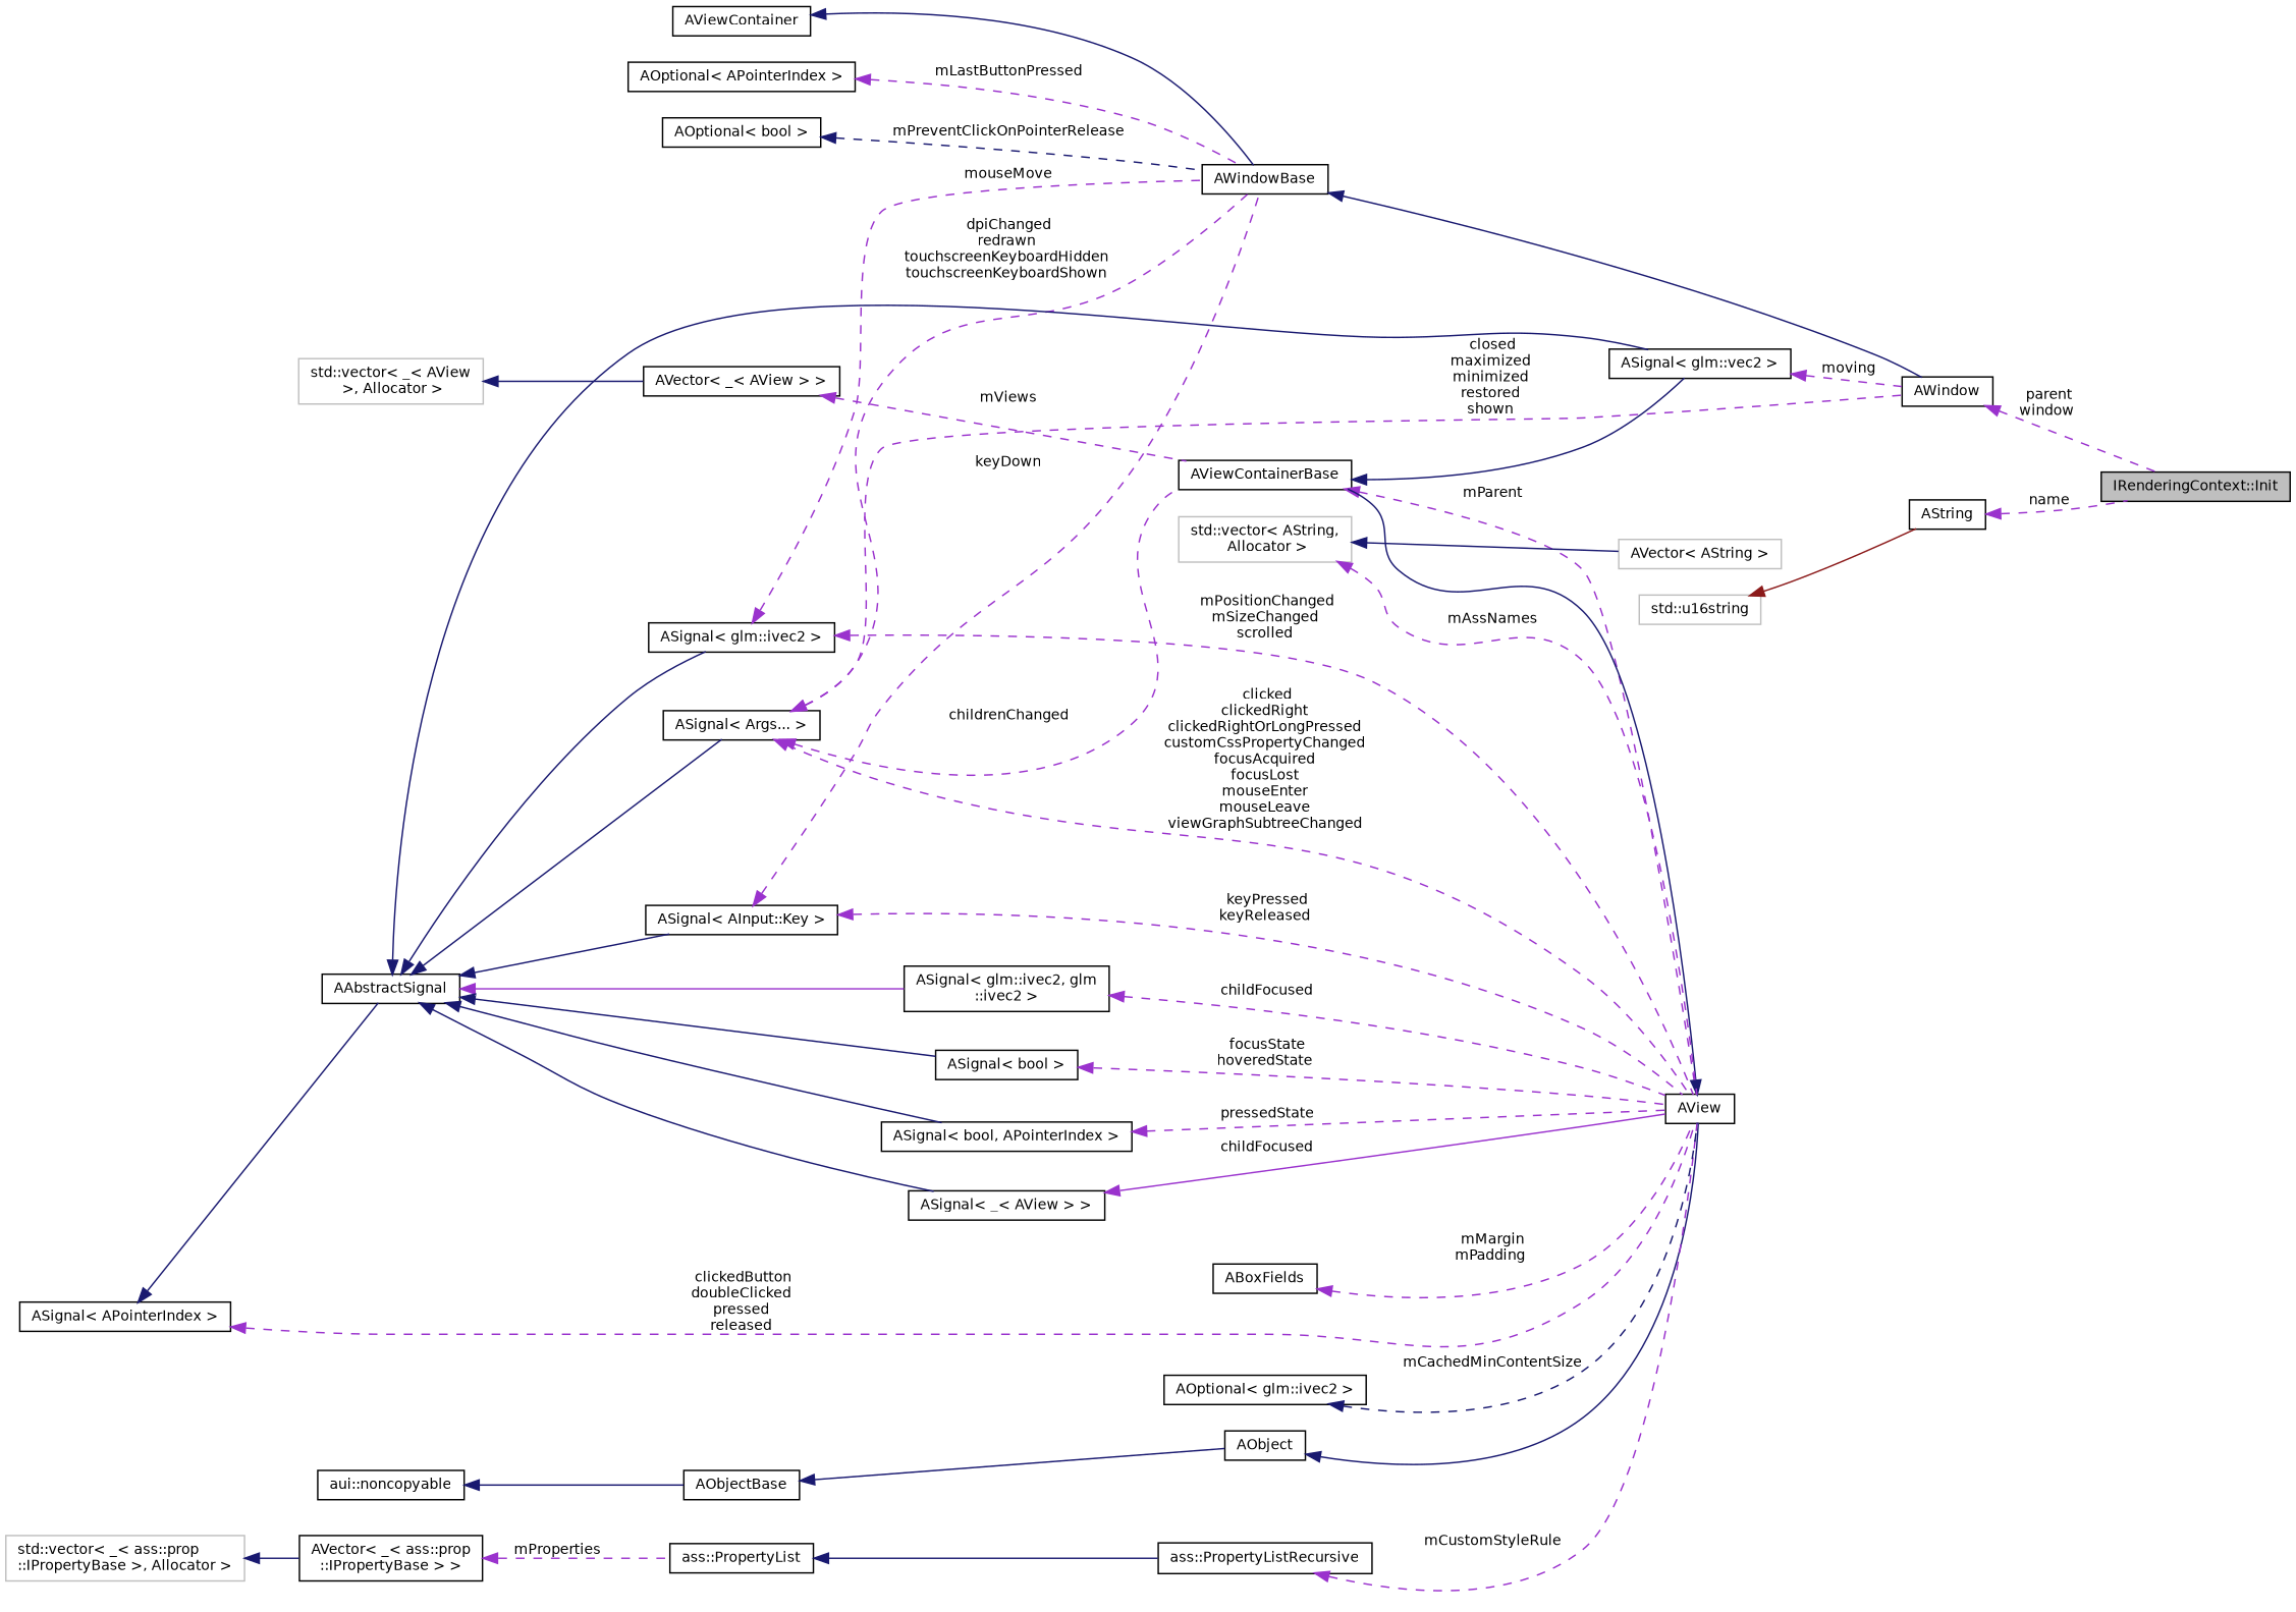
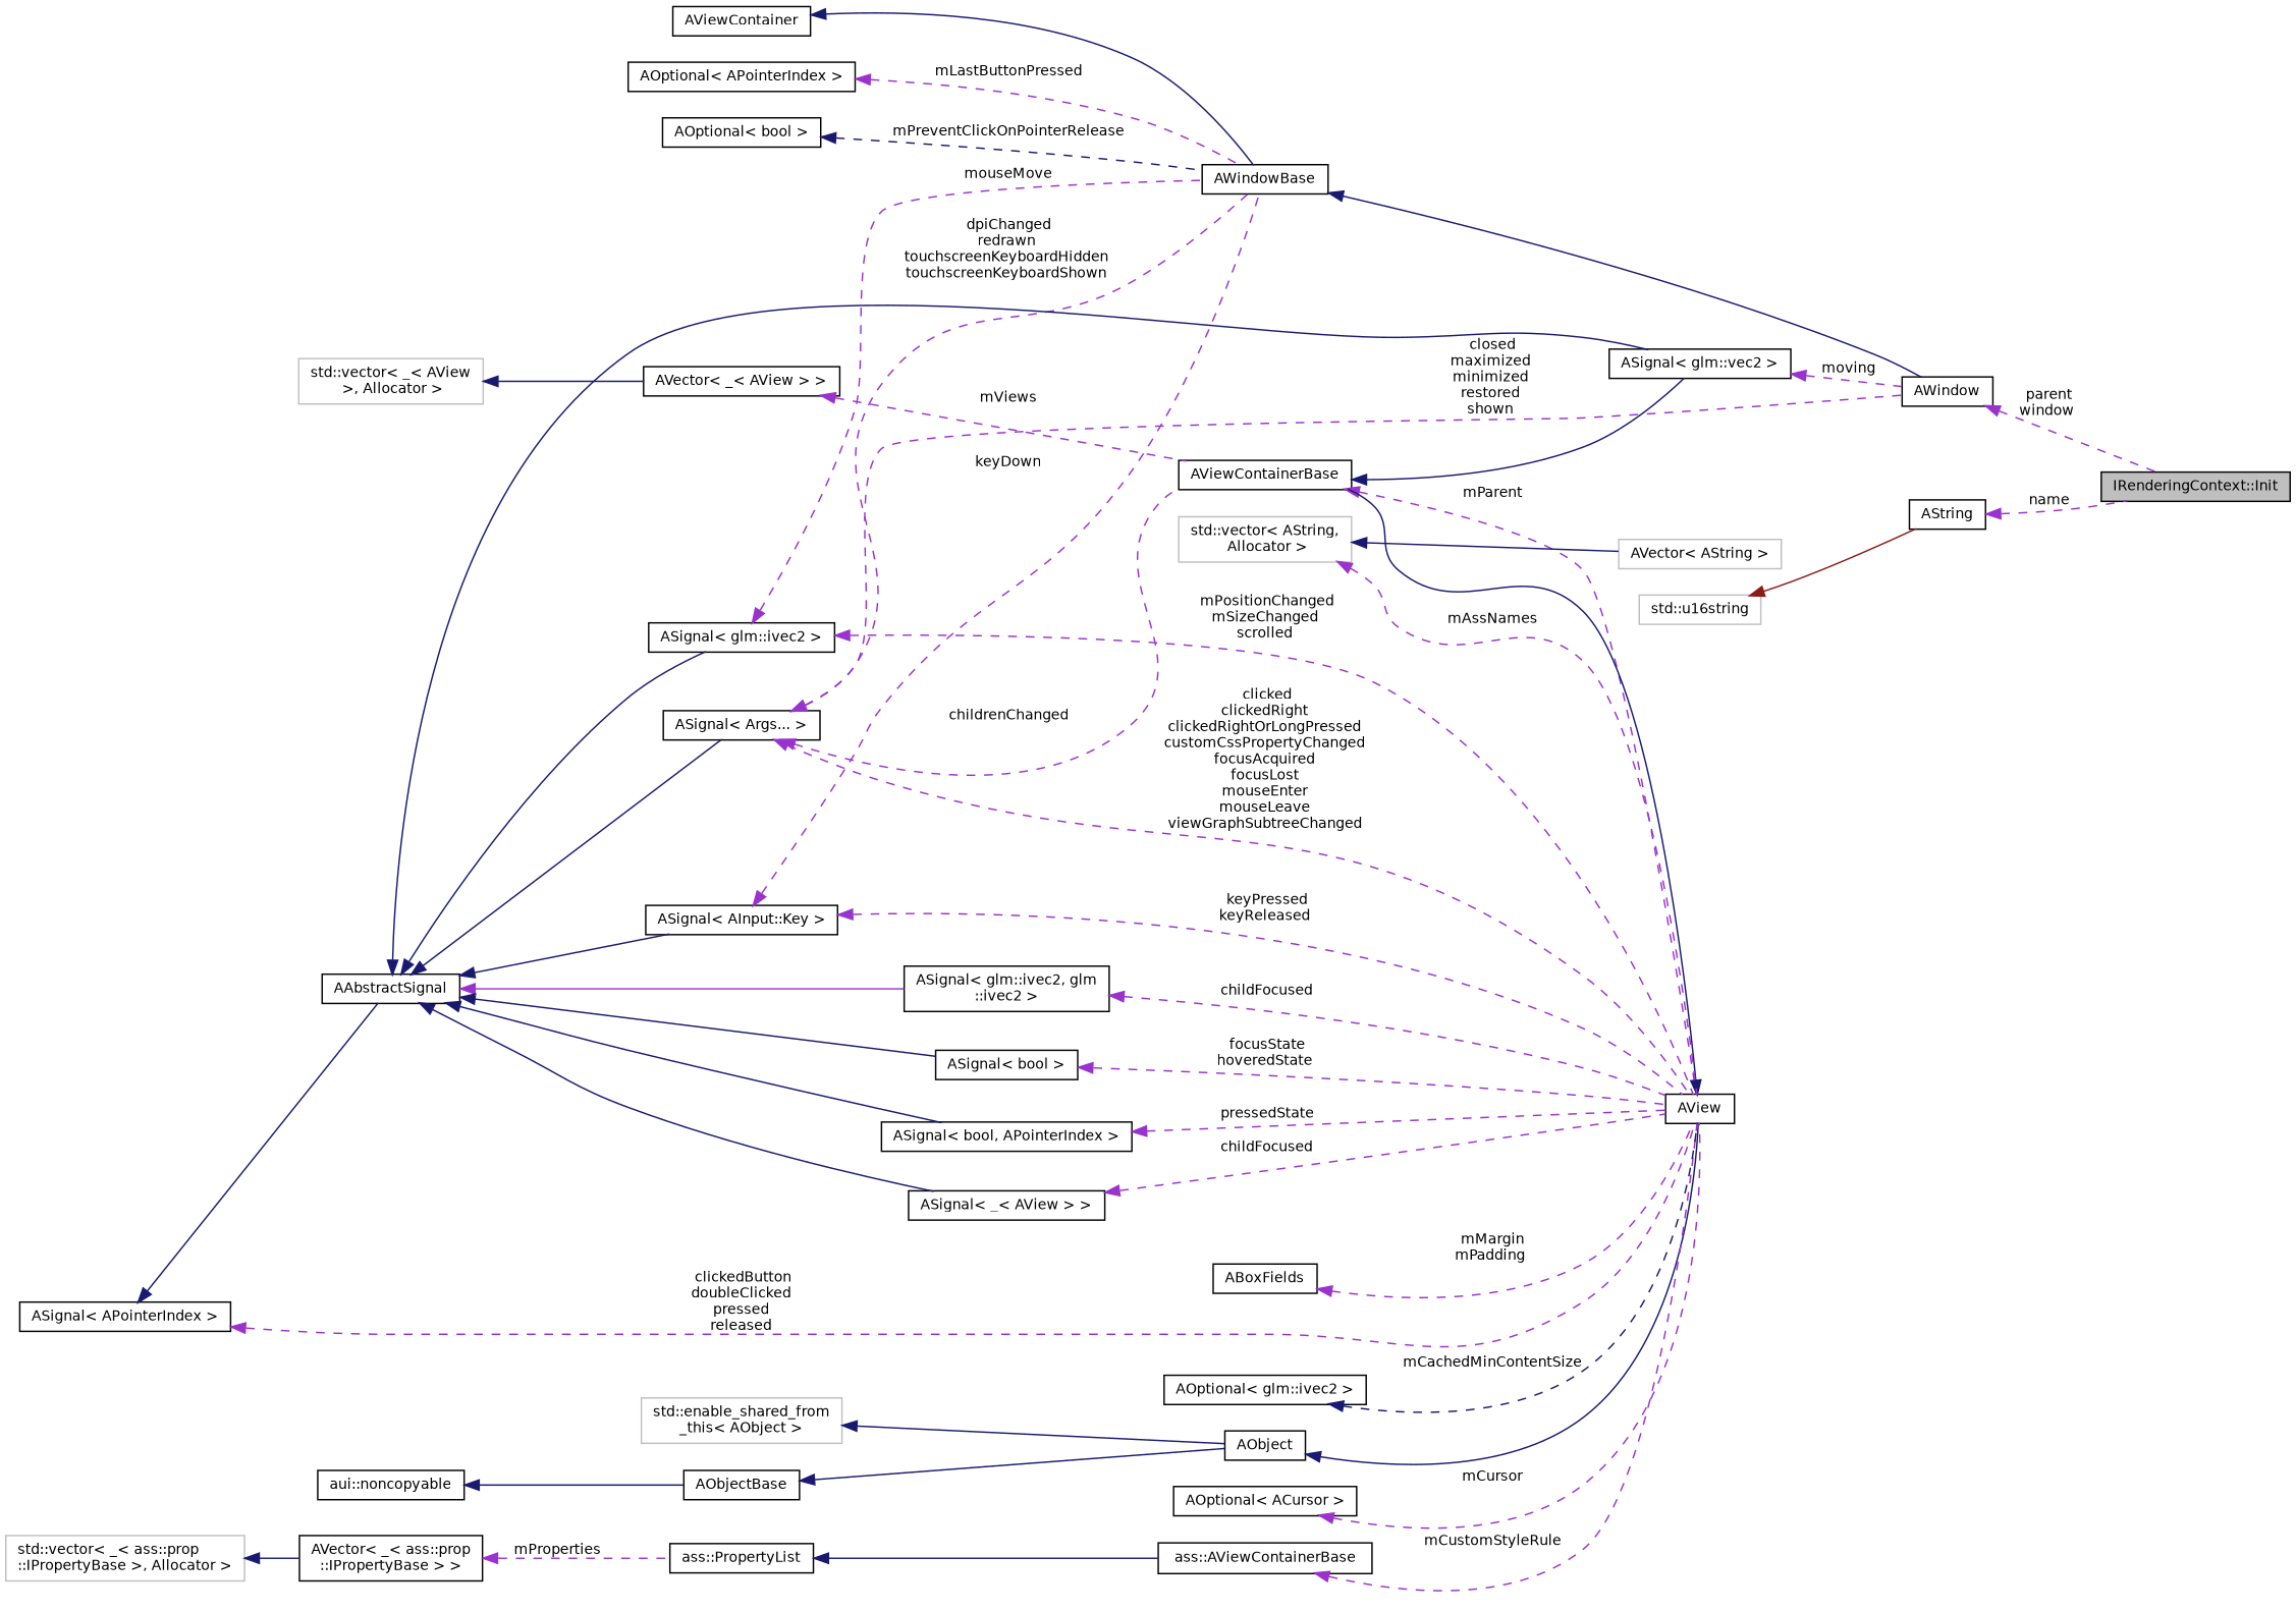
  digraph {
    rankdir=LR
    node [color=black fillcolor=white fontname=Helvetica fontsize=10 shape=record style=filled]
    edge [color=darkorchid3 dir=back fontname=Helvetica fontsize=10 labelfontname=Helvetica labelfontsize=10 style=dashed]
    n1 [fillcolor=grey75 fontcolor=black height=0.2 label="IRenderingContext::Init" width=0.4]
    n2 [height=0.2 label=AWindow width=0.4]
    n3 [height=0.2 label=AWindowBase width=0.4]
    n4 [height=0.2 label=AViewContainer width=0.4]
    n5 [height=0.2 label=AViewContainerBase width=0.4]
    n6 [height=0.2 label=AView width=0.4]
    n7 [height=0.2 label="ASignal\< glm::vec2 \>" width=0.4]
    n8 [height=0.2 label=AObject width=0.4]
    n9 [height=0.2 label=AObjectBase width=0.4]
    n10 [height=0.2 label="aui::noncopyable" width=0.4]
+   n11 [color=grey75 height=0.2 label="std::enable_shared_from\l_this\< AObject \>" width=0.4]
    n12 [color=grey75 height=0.2 label="AVector\< AString \>" width=0.4]
    n13 [color=grey75 height=0.2 label="std::vector\< AString,\l Allocator \>" width=0.4]
    n14 [height=0.2 label="ASignal\< Args... \>" width=0.4]
    n15 [height=0.2 label=AAbstractSignal width=0.4]
    n16 [height=0.2 label="ASignal\< _\< AView \> \>" width=0.4]
    n17 [height=0.2 label="ASignal\< AInput::Key \>" width=0.4]
    n18 [height=0.2 label="ASignal\< glm::ivec2, glm\l::ivec2 \>" width=0.4]
    n19 [height=0.2 label="ASignal\< glm::ivec2 \>" width=0.4]
    n20 [height=0.2 label="ASignal\< bool \>" width=0.4]
    n21 [height=0.2 label="ASignal\< bool, APointerIndex \>" width=0.4]
    n22 [height=0.2 label="ASignal\< APointerIndex \>" width=0.4]
-   n23 [height=0.2 label="ass::PropertyListRecursive" width=0.4]
+   n23 [height=0.2 label="ass::AViewContainerBase" width=0.4]
    n24 [height=0.2 label="ass::PropertyList" width=0.4]
    n25 [height=0.2 label="AVector\< _\< ass::prop\l::IPropertyBase \> \>" width=0.4]
    n26 [color=grey75 height=0.2 label="std::vector\< _\< ass::prop\l::IPropertyBase \>, Allocator \>" width=0.4]
    n27 [height=0.2 label="AOptional\< glm::ivec2 \>" width=0.4]
+   n28 [height=0.2 label="AOptional\< ACursor \>" width=0.4]
    n29 [height=0.2 label=ABoxFields width=0.4]
    n30 [height=0.2 label="AVector\< _\< AView \> \>" width=0.4]
    n31 [color=grey75 height=0.2 label="std::vector\< _\< AView\l \>, Allocator \>" width=0.4]
    n32 [height=0.2 label="AOptional\< APointerIndex \>" width=0.4]
    n33 [height=0.2 label="AOptional\< bool \>" width=0.4]
    n34 [height=0.2 label=AString width=0.4]
    n35 [color=grey75 height=0.2 label="std::u16string" width=0.4]
    n2 -> n1 [label=" parent\nwindow"]
    n3 -> n2 [color=midnightblue style=solid]
    n4 -> n3 [color=midnightblue style=solid]
    n5 -> n6 [label=" mParent"]
    n5 -> n7 [color=midnightblue style=solid]
    n6 -> n5 [color=midnightblue style=solid]
    n7 -> n2 [label=" moving"]
    n8 -> n6 [color=midnightblue style=solid]
    n9 -> n8 [color=midnightblue style=solid]
    n10 -> n9 [color=midnightblue style=solid]
+   n11 -> n8 [color=midnightblue style=solid]
    n13 -> n6 [label=" mAssNames"]
    n13 -> n12 [color=midnightblue style=solid]
    n14 -> n2 [label=" closed\nmaximized\nminimized\nrestored\nshown"]
    n14 -> n3 [label=" dpiChanged\nredrawn\ntouchscreenKeyboardHidden\ntouchscreenKeyboardShown"]
    n14 -> n5 [label=" childrenChanged"]
    n14 -> n6 [label=" clicked\nclickedRight\nclickedRightOrLongPressed\ncustomCssPropertyChanged\nfocusAcquired\nfocusLost\nmouseEnter\nmouseLeave\nviewGraphSubtreeChanged"]
    n15 -> n7 [color=midnightblue style=solid]
    n15 -> n14 [color=midnightblue style=solid]
    n15 -> n16 [color=midnightblue style=solid]
    n15 -> n17 [color=midnightblue style=solid]
    n15 -> n18 [style=solid]
    n15 -> n19 [color=midnightblue style=solid]
    n15 -> n20 [color=midnightblue style=solid]
    n15 -> n21 [color=midnightblue style=solid]
-   n16 -> n6 [label=" childFocused" style=solid]
+   n16 -> n6 [label=" childFocused"]
    n17 -> n3 [label=" keyDown"]
    n17 -> n6 [label=" keyPressed\nkeyReleased"]
    n18 -> n6 [label=" childFocused"]
    n19 -> n3 [label=" mouseMove"]
    n19 -> n6 [label=" mPositionChanged\nmSizeChanged\nscrolled"]
    n20 -> n6 [label=" focusState\nhoveredState"]
    n21 -> n6 [label=" pressedState"]
    n22 -> n6 [label=" clickedButton\ndoubleClicked\npressed\nreleased"]
    n22 -> n15 [color=midnightblue style=solid]
    n23 -> n6 [label=" mCustomStyleRule"]
    n24 -> n23 [color=midnightblue style=solid]
    n25 -> n24 [label=" mProperties"]
    n26 -> n25 [color=midnightblue style=solid]
    n27 -> n6 [color=midnightblue label=" mCachedMinContentSize"]
+   n28 -> n6 [label=" mCursor"]
    n29 -> n6 [label=" mMargin\nmPadding"]
    n30 -> n5 [label=" mViews"]
    n31 -> n30 [color=midnightblue style=solid]
    n32 -> n3 [label=" mLastButtonPressed"]
    n33 -> n3 [color=midnightblue label=" mPreventClickOnPointerRelease"]
    n34 -> n1 [label=" name"]
    n35 -> n34 [color=firebrick4 style=solid]
  }
